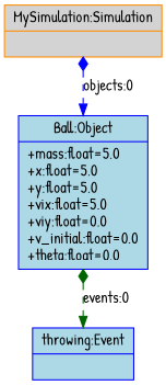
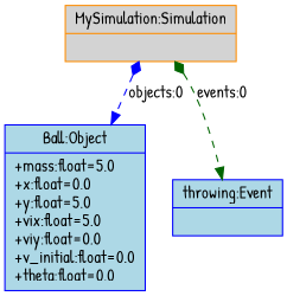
  digraph {
    fontname="Patrick Hand"
    fontsize=8
    nodesep=0.3
    node [color=blue fillcolor=lightblue fontname="Patrick Hand" shape=record style=filled]
    edge [arrowtail=diamond dir=both fontname="Patrick Hand" style=dashed]
    n1 [color=darkorange fillcolor=lightgrey label="{MySimulation:Simulation|}"]
-   n2 [label="{Ball:Object|+mass:float=5.0\l+x:float=5.0\l+y:float=5.0\l+vix:float=5.0\l+viy:float=0.0\l+v_initial:float=0.0\l+theta:float=0.0\l}"]
+   n2 [label="{Ball:Object|+mass:float=5.0\l+x:float=0.0\l+y:float=5.0\l+vix:float=5.0\l+viy:float=0.0\l+v_initial:float=0.0\l+theta:float=0.0\l}"]
    n3 [label="{throwing:Event|}"]
    n1 -> n2 [color=blue label="objects:0"]
-   n2 -> n3 [color=darkgreen label="events:0"]
+   n1 -> n3 [color=darkgreen label="events:0"]
  }
